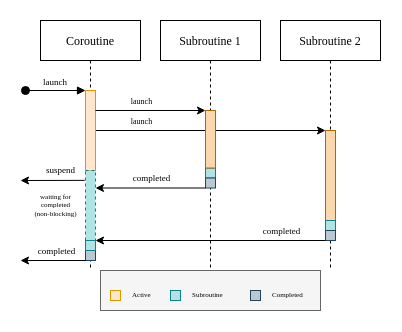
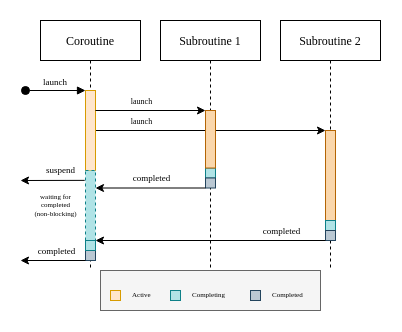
  <mxCell id="0" />
  <mxCell id="1" parent="0" />
  <mxCell id="2" value="" style="group;fontFamily=IBM Plex Sans;fontSource=https%3A%2F%2Ffonts.googleapis.com%2Fcss%3Ffamily%3DIBM%2BPlex%2BSans;" vertex="1" connectable="0" parent="1"><mxGeometry x="20" y="20" width="360" height="290" as="geometry" /></mxCell>
  <mxCell id="3" value="" style="endArrow=classic;html=1;rounded=0;exitX=1;exitY=0.5;exitDx=0;exitDy=0;entryX=0;entryY=0;entryDx=0;entryDy=0;fontFamily=IBM Plex Sans;fontSource=https%3A%2F%2Ffonts.googleapis.com%2Fcss%3Ffamily%3DIBM%2BPlex%2BSans;" edge="1" parent="2" source="7" target="17"><mxGeometry width="50" height="50" relative="1" as="geometry"><mxPoint x="190" y="100" as="sourcePoint" /><mxPoint x="240" y="50" as="targetPoint" /></mxGeometry></mxCell>
  <mxCell id="4" value="launch" style="edgeLabel;html=1;align=center;verticalAlign=middle;resizable=0;points=[];fontSize=8;fontFamily=IBM Plex Sans;" vertex="1" connectable="0" parent="3"><mxGeometry x="-0.583" y="1" relative="1" as="geometry"><mxPoint x="-3" y="-9" as="offset" /></mxGeometry></mxCell>
  <mxCell id="5" value="Coroutine" style="shape=umlLifeline;perimeter=lifelinePerimeter;container=1;collapsible=0;recursiveResize=0;rounded=0;shadow=0;strokeWidth=1;fontFamily=IBM Plex Sans;fontSource=https%3A%2F%2Ffonts.googleapis.com%2Fcss%3Ffamily%3DIBM%2BPlex%2BSans;" parent="2" vertex="1"><mxGeometry x="20" width="100" height="250" as="geometry" /></mxCell>
  <mxCell id="6" value="launch" style="verticalAlign=bottom;startArrow=oval;endArrow=block;startSize=8;shadow=0;strokeWidth=1;fontSize=9;fontFamily=IBM Plex Sans;fontSource=https%3A%2F%2Ffonts.googleapis.com%2Fcss%3Ffamily%3DIBM%2BPlex%2BSans;" parent="5" edge="1"><mxGeometry relative="1" as="geometry"><mxPoint x="-15" y="70" as="sourcePoint" /><mxPoint x="45" y="70" as="targetPoint" /></mxGeometry></mxCell>
  <mxCell id="7" value="" style="rounded=0;whiteSpace=wrap;html=1;fillColor=#ffe6cc;strokeColor=#d79b00;fontFamily=IBM Plex Sans;fontSource=https%3A%2F%2Ffonts.googleapis.com%2Fcss%3Ffamily%3DIBM%2BPlex%2BSans;" vertex="1" parent="5"><mxGeometry x="45" y="70" width="10" height="80" as="geometry" /></mxCell>
  <mxCell id="8" value="" style="rounded=0;whiteSpace=wrap;html=1;fontSize=9;fillColor=#b0e3e6;strokeColor=#0e8088;dashed=1;fontFamily=IBM Plex Sans;fontSource=https%3A%2F%2Ffonts.googleapis.com%2Fcss%3Ffamily%3DIBM%2BPlex%2BSans;" vertex="1" parent="5"><mxGeometry x="45" y="150" width="10" height="70" as="geometry" /></mxCell>
  <mxCell id="9" value="" style="rounded=0;whiteSpace=wrap;html=1;fontSize=9;fillColor=#bac8d3;strokeColor=#23445d;fontFamily=IBM Plex Sans;fontSource=https%3A%2F%2Ffonts.googleapis.com%2Fcss%3Ffamily%3DIBM%2BPlex%2BSans;" vertex="1" parent="5"><mxGeometry x="45" y="230" width="10" height="10" as="geometry" /></mxCell>
  <mxCell id="10" value="waiting for &lt;br style=&quot;font-size: 7px;&quot;&gt;completed&lt;br style=&quot;font-size: 7px;&quot;&gt;(non-blocking)" style="text;html=1;align=center;verticalAlign=middle;resizable=0;points=[];autosize=1;strokeColor=none;fillColor=none;fontSize=7;fontFamily=IBM Plex Sans;fontSource=https%3A%2F%2Ffonts.googleapis.com%2Fcss%3Ffamily%3DIBM%2BPlex%2BSans;" vertex="1" parent="5"><mxGeometry x="-15" y="170" width="60" height="30" as="geometry" /></mxCell>
  <mxCell id="11" value="" style="rounded=0;whiteSpace=wrap;html=1;fontSize=9;fillColor=#b0e3e6;strokeColor=#0e8088;fontFamily=IBM Plex Sans;fontSource=https%3A%2F%2Ffonts.googleapis.com%2Fcss%3Ffamily%3DIBM%2BPlex%2BSans;" vertex="1" parent="5"><mxGeometry x="45" y="220" width="10" height="10" as="geometry" /></mxCell>
  <mxCell id="12" value="Subroutine 1" style="shape=umlLifeline;perimeter=lifelinePerimeter;container=1;collapsible=0;recursiveResize=0;rounded=0;shadow=0;strokeWidth=1;fontFamily=IBM Plex Sans;fontSource=https%3A%2F%2Ffonts.googleapis.com%2Fcss%3Ffamily%3DIBM%2BPlex%2BSans;" parent="2" vertex="1"><mxGeometry x="140" width="100" height="250" as="geometry" /></mxCell>
  <mxCell id="13" value="" style="rounded=0;whiteSpace=wrap;html=1;fontSize=9;fillColor=#b0e3e6;strokeColor=#0e8088;fontFamily=IBM Plex Sans;fontSource=https%3A%2F%2Ffonts.googleapis.com%2Fcss%3Ffamily%3DIBM%2BPlex%2BSans;" vertex="1" parent="12"><mxGeometry x="45" y="147.5" width="10" height="10" as="geometry" /></mxCell>
  <mxCell id="14" value="" style="rounded=0;whiteSpace=wrap;html=1;fontSize=9;fillColor=#bac8d3;strokeColor=#23445d;fontFamily=IBM Plex Sans;fontSource=https%3A%2F%2Ffonts.googleapis.com%2Fcss%3Ffamily%3DIBM%2BPlex%2BSans;" vertex="1" parent="12"><mxGeometry x="45" y="157.5" width="10" height="10" as="geometry" /></mxCell>
  <mxCell id="15" value="" style="rounded=0;whiteSpace=wrap;html=1;fillColor=#fad7ac;strokeColor=#b46504;fontFamily=IBM Plex Sans;fontSource=https%3A%2F%2Ffonts.googleapis.com%2Fcss%3Ffamily%3DIBM%2BPlex%2BSans;" vertex="1" parent="12"><mxGeometry x="45" y="90" width="10" height="57.5" as="geometry" /></mxCell>
  <mxCell id="16" value="Subroutine 2" style="shape=umlLifeline;perimeter=lifelinePerimeter;container=1;collapsible=0;recursiveResize=0;rounded=0;shadow=0;strokeWidth=1;fontFamily=IBM Plex Sans;fontSource=https%3A%2F%2Ffonts.googleapis.com%2Fcss%3Ffamily%3DIBM%2BPlex%2BSans;" vertex="1" parent="2"><mxGeometry x="260" width="100" height="250" as="geometry" /></mxCell>
  <mxCell id="17" value="" style="rounded=0;whiteSpace=wrap;html=1;fillColor=#fad7ac;strokeColor=#b46504;fontFamily=IBM Plex Sans;fontSource=https%3A%2F%2Ffonts.googleapis.com%2Fcss%3Ffamily%3DIBM%2BPlex%2BSans;" vertex="1" parent="16"><mxGeometry x="45" y="110" width="10" height="90" as="geometry" /></mxCell>
  <mxCell id="18" value="" style="rounded=0;whiteSpace=wrap;html=1;fontSize=9;fillColor=#b0e3e6;strokeColor=#0e8088;fontFamily=IBM Plex Sans;fontSource=https%3A%2F%2Ffonts.googleapis.com%2Fcss%3Ffamily%3DIBM%2BPlex%2BSans;" vertex="1" parent="16"><mxGeometry x="45" y="200" width="10" height="10" as="geometry" /></mxCell>
  <mxCell id="19" value="" style="rounded=0;whiteSpace=wrap;html=1;fontSize=9;fillColor=#bac8d3;strokeColor=#23445d;fontFamily=IBM Plex Sans;fontSource=https%3A%2F%2Ffonts.googleapis.com%2Fcss%3Ffamily%3DIBM%2BPlex%2BSans;" vertex="1" parent="16"><mxGeometry x="45" y="210" width="10" height="10" as="geometry" /></mxCell>
  <mxCell id="20" value="" style="endArrow=classic;html=1;rounded=0;exitX=1;exitY=0.25;exitDx=0;exitDy=0;entryX=0;entryY=0;entryDx=0;entryDy=0;fontFamily=IBM Plex Sans;fontSource=https%3A%2F%2Ffonts.googleapis.com%2Fcss%3Ffamily%3DIBM%2BPlex%2BSans;" edge="1" parent="2" source="7" target="15"><mxGeometry width="50" height="50" relative="1" as="geometry"><mxPoint x="370" y="120" as="sourcePoint" /><mxPoint x="420" y="70" as="targetPoint" /></mxGeometry></mxCell>
  <mxCell id="21" value="launch" style="edgeLabel;html=1;align=center;verticalAlign=middle;resizable=0;points=[];fontSize=8;fontFamily=IBM Plex Sans;" vertex="1" connectable="0" parent="20"><mxGeometry x="-0.042" relative="1" as="geometry"><mxPoint x="-8" y="-10" as="offset" /></mxGeometry></mxCell>
  <mxCell id="22" value="" style="endArrow=classic;html=1;rounded=0;exitX=-0.078;exitY=0.141;exitDx=0;exitDy=0;exitPerimeter=0;fontFamily=IBM Plex Sans;fontSource=https%3A%2F%2Ffonts.googleapis.com%2Fcss%3Ffamily%3DIBM%2BPlex%2BSans;" edge="1" parent="2" source="8"><mxGeometry width="50" height="50" relative="1" as="geometry"><mxPoint x="210" y="170" as="sourcePoint" /><mxPoint y="160" as="targetPoint" /></mxGeometry></mxCell>
  <mxCell id="23" value="suspend" style="edgeLabel;html=1;align=center;verticalAlign=middle;resizable=0;points=[];fontSize=9;fontFamily=IBM Plex Sans;fontSource=https%3A%2F%2Ffonts.googleapis.com%2Fcss%3Ffamily%3DIBM%2BPlex%2BSans;" vertex="1" connectable="0" parent="22"><mxGeometry x="-0.37" y="-1" relative="1" as="geometry"><mxPoint x="-5" y="-9" as="offset" /></mxGeometry></mxCell>
  <mxCell id="24" value="" style="endArrow=classic;html=1;rounded=0;fontSize=9;exitX=0;exitY=1;exitDx=0;exitDy=0;entryX=1;entryY=0.25;entryDx=0;entryDy=0;fontFamily=IBM Plex Sans;fontSource=https%3A%2F%2Ffonts.googleapis.com%2Fcss%3Ffamily%3DIBM%2BPlex%2BSans;" edge="1" parent="2" source="14" target="8"><mxGeometry width="50" height="50" relative="1" as="geometry"><mxPoint x="210" y="160" as="sourcePoint" /><mxPoint x="260" y="110" as="targetPoint" /></mxGeometry></mxCell>
  <mxCell id="25" value="completed" style="edgeLabel;html=1;align=center;verticalAlign=middle;resizable=0;points=[];fontSize=9;fontFamily=IBM Plex Sans;fontSource=https%3A%2F%2Ffonts.googleapis.com%2Fcss%3Ffamily%3DIBM%2BPlex%2BSans;" vertex="1" connectable="0" parent="24"><mxGeometry x="-0.087" y="1" relative="1" as="geometry"><mxPoint x="-5" y="-11" as="offset" /></mxGeometry></mxCell>
  <mxCell id="26" value="" style="endArrow=classic;html=1;rounded=0;fontSize=9;exitX=0;exitY=1;exitDx=0;exitDy=0;entryX=1;entryY=1;entryDx=0;entryDy=0;fontFamily=IBM Plex Sans;fontSource=https%3A%2F%2Ffonts.googleapis.com%2Fcss%3Ffamily%3DIBM%2BPlex%2BSans;" edge="1" parent="2" source="19" target="8"><mxGeometry width="50" height="50" relative="1" as="geometry"><mxPoint x="170" y="180" as="sourcePoint" /><mxPoint x="220" y="130" as="targetPoint" /></mxGeometry></mxCell>
  <mxCell id="27" value="completed" style="edgeLabel;html=1;align=center;verticalAlign=middle;resizable=0;points=[];fontSize=9;fontFamily=IBM Plex Sans;fontSource=https%3A%2F%2Ffonts.googleapis.com%2Fcss%3Ffamily%3DIBM%2BPlex%2BSans;" vertex="1" connectable="0" parent="26"><mxGeometry x="-0.211" relative="1" as="geometry"><mxPoint x="46" y="-10" as="offset" /></mxGeometry></mxCell>
  <mxCell id="28" value="" style="endArrow=classic;html=1;rounded=0;fontSize=9;exitX=0;exitY=1;exitDx=0;exitDy=0;fontFamily=IBM Plex Sans;fontSource=https%3A%2F%2Ffonts.googleapis.com%2Fcss%3Ffamily%3DIBM%2BPlex%2BSans;" edge="1" parent="2" source="9"><mxGeometry width="50" height="50" relative="1" as="geometry"><mxPoint x="140" y="200" as="sourcePoint" /><mxPoint y="240" as="targetPoint" /></mxGeometry></mxCell>
  <mxCell id="29" value="completed" style="edgeLabel;html=1;align=center;verticalAlign=middle;resizable=0;points=[];fontSize=9;fontFamily=IBM Plex Sans;fontSource=https%3A%2F%2Ffonts.googleapis.com%2Fcss%3Ffamily%3DIBM%2BPlex%2BSans;" vertex="1" connectable="0" parent="28"><mxGeometry x="0.231" relative="1" as="geometry"><mxPoint x="10" y="-10" as="offset" /></mxGeometry></mxCell>
  <mxCell id="30" value="" style="group;fontFamily=IBM Plex Sans;fontSource=https%3A%2F%2Ffonts.googleapis.com%2Fcss%3Ffamily%3DIBM%2BPlex%2BSans;" vertex="1" connectable="0" parent="2"><mxGeometry x="80" y="250" width="220" height="40" as="geometry" /></mxCell>
  <mxCell id="31" value="" style="rounded=0;whiteSpace=wrap;html=1;fontSize=7;fillColor=#f5f5f5;fontColor=#333333;strokeColor=#666666;fontFamily=IBM Plex Sans;fontSource=https%3A%2F%2Ffonts.googleapis.com%2Fcss%3Ffamily%3DIBM%2BPlex%2BSans;" vertex="1" parent="30"><mxGeometry width="220" height="40" as="geometry" /></mxCell>
  <mxCell id="32" value="" style="group;fontFamily=IBM Plex Sans;fontSource=https%3A%2F%2Ffonts.googleapis.com%2Fcss%3Ffamily%3DIBM%2BPlex%2BSans;" vertex="1" connectable="0" parent="30"><mxGeometry x="70" y="20" width="70" height="10" as="geometry" /></mxCell>
  <mxCell id="33" value="" style="rounded=0;whiteSpace=wrap;html=1;fontSize=9;fillColor=#b0e3e6;strokeColor=#0e8088;fontFamily=IBM Plex Sans;fontSource=https%3A%2F%2Ffonts.googleapis.com%2Fcss%3Ffamily%3DIBM%2BPlex%2BSans;" vertex="1" parent="32"><mxGeometry width="10" height="10" as="geometry" /></mxCell>
- <mxCell id="34" value="Subroutine" style="text;html=1;align=left;verticalAlign=middle;resizable=0;points=[];autosize=1;strokeColor=none;fillColor=none;fontSize=7;fontFamily=IBM Plex Sans;fontSource=https%3A%2F%2Ffonts.googleapis.com%2Fcss%3Ffamily%3DIBM%2BPlex%2BSans;" vertex="1" parent="32"><mxGeometry x="20" width="50" height="10" as="geometry" /></mxCell>
+ <mxCell id="34" value="Completing" style="text;html=1;align=left;verticalAlign=middle;resizable=0;points=[];autosize=1;strokeColor=none;fillColor=none;fontSize=7;fontFamily=IBM Plex Sans;fontSource=https%3A%2F%2Ffonts.googleapis.com%2Fcss%3Ffamily%3DIBM%2BPlex%2BSans;" vertex="1" parent="32"><mxGeometry x="20" width="50" height="10" as="geometry" /></mxCell>
  <mxCell id="35" value="" style="rounded=0;whiteSpace=wrap;html=1;fillColor=#ffe6cc;strokeColor=#d79b00;fontFamily=IBM Plex Sans;fontSource=https%3A%2F%2Ffonts.googleapis.com%2Fcss%3Ffamily%3DIBM%2BPlex%2BSans;" vertex="1" parent="32"><mxGeometry x="-60" width="10" height="10" as="geometry" /></mxCell>
  <mxCell id="36" value="Active" style="text;html=1;align=left;verticalAlign=middle;resizable=0;points=[];autosize=1;strokeColor=none;fillColor=none;fontSize=7;fontFamily=IBM Plex Sans;fontSource=https%3A%2F%2Ffonts.googleapis.com%2Fcss%3Ffamily%3DIBM%2BPlex%2BSans;" vertex="1" parent="32"><mxGeometry x="-40" width="30" height="10" as="geometry" /></mxCell>
  <mxCell id="37" value="" style="rounded=0;whiteSpace=wrap;html=1;fontSize=9;fillColor=#bac8d3;strokeColor=#23445d;fontFamily=IBM Plex Sans;fontSource=https%3A%2F%2Ffonts.googleapis.com%2Fcss%3Ffamily%3DIBM%2BPlex%2BSans;" vertex="1" parent="30"><mxGeometry x="150" y="20" width="10" height="10" as="geometry" /></mxCell>
  <mxCell id="38" value="Completed" style="text;html=1;align=left;verticalAlign=middle;resizable=0;points=[];autosize=1;strokeColor=none;fillColor=none;fontSize=7;fontFamily=IBM Plex Sans;fontSource=https%3A%2F%2Ffonts.googleapis.com%2Fcss%3Ffamily%3DIBM%2BPlex%2BSans;" vertex="1" parent="30"><mxGeometry x="170" y="20" width="50" height="10" as="geometry" /></mxCell>
